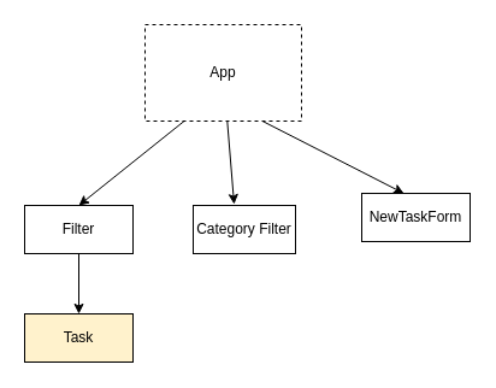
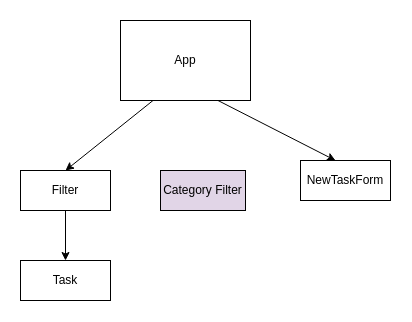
  <mxCell id="0" />
  <mxCell id="1" parent="0" />
- <mxCell id="2" value="" style="edgeStyle=none;html=1;entryX=0.4;entryY=-0.025;entryDx=0;entryDy=0;entryPerimeter=0;" parent="1" source="5" target="9" edge="1"><mxGeometry relative="1" as="geometry" /></mxCell>
  <mxCell id="3" style="edgeStyle=none;html=1;exitX=0.25;exitY=1;exitDx=0;exitDy=0;entryX=0.5;entryY=0;entryDx=0;entryDy=0;" parent="1" source="5" target="7" edge="1"><mxGeometry relative="1" as="geometry" /></mxCell>
  <mxCell id="4" style="edgeStyle=none;html=1;exitX=0.75;exitY=1;exitDx=0;exitDy=0;entryX=0.389;entryY=0;entryDx=0;entryDy=0;entryPerimeter=0;" parent="1" source="5" target="10" edge="1"><mxGeometry relative="1" as="geometry" /></mxCell>
- <mxCell id="5" value="App" style="whiteSpace=wrap;html=1;dashed=1;" parent="1" vertex="1"><mxGeometry x="120" y="20" width="130" height="80" as="geometry" /></mxCell>
+ <mxCell id="5" value="App" style="whiteSpace=wrap;html=1;" parent="1" vertex="1"><mxGeometry x="120" y="20" width="130" height="80" as="geometry" /></mxCell>
  <mxCell id="6" value="" style="edgeStyle=none;html=1;" parent="1" source="7" target="8" edge="1"><mxGeometry relative="1" as="geometry" /></mxCell>
  <mxCell id="7" value="Filter&lt;br&gt;" style="whiteSpace=wrap;html=1;" parent="1" vertex="1"><mxGeometry x="20" y="170" width="90" height="40" as="geometry" /></mxCell>
- <mxCell id="8" value="Task&lt;br&gt;" style="whiteSpace=wrap;html=1;fillColor=#fff2cc;" parent="1" vertex="1"><mxGeometry x="20" y="260" width="90" height="40" as="geometry" /></mxCell>
- <mxCell id="9" value="Category Filter" style="whiteSpace=wrap;html=1;" parent="1" vertex="1"><mxGeometry x="160" y="170" width="85" height="40" as="geometry" /></mxCell>
+ <mxCell id="8" value="Task&lt;br&gt;" style="whiteSpace=wrap;html=1;" parent="1" vertex="1"><mxGeometry x="20" y="260" width="90" height="40" as="geometry" /></mxCell>
+ <mxCell id="9" value="Category Filter" style="whiteSpace=wrap;html=1;fillColor=#e1d5e7;" parent="1" vertex="1"><mxGeometry x="160" y="170" width="85" height="40" as="geometry" /></mxCell>
  <mxCell id="10" value="NewTaskForm" style="whiteSpace=wrap;html=1;" parent="1" vertex="1"><mxGeometry x="300" y="160" width="90" height="40" as="geometry" /></mxCell>
